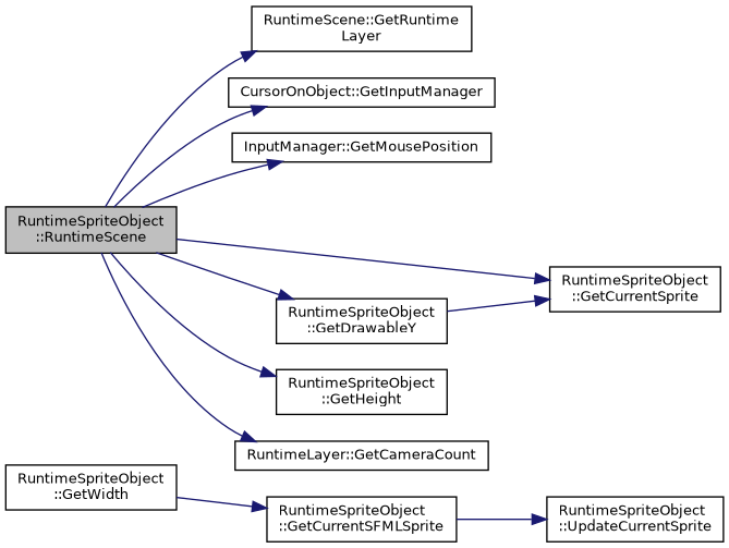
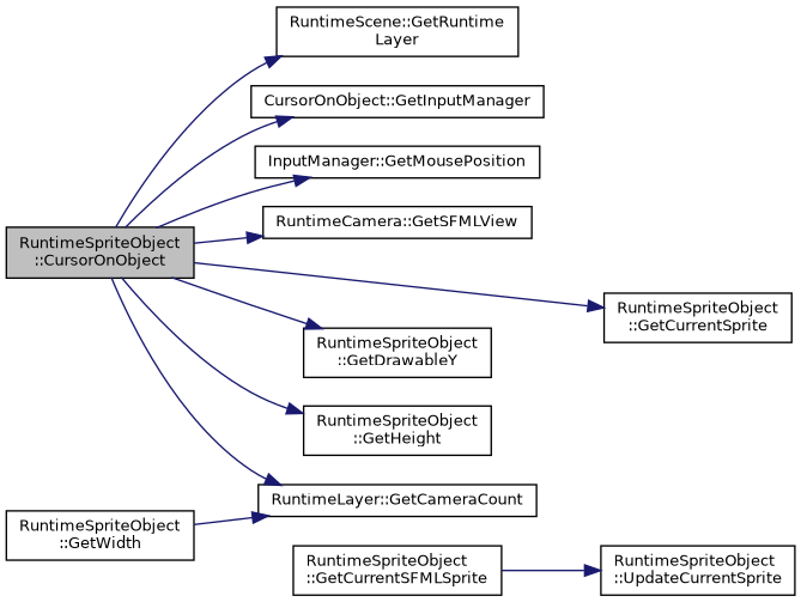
  digraph {
    rankdir=LR
    node [color=black fillcolor=white fontname=Helvetica fontsize=10 shape=record style=filled]
    edge [color=midnightblue fontname=Helvetica fontsize=10 labelfontname=Helvetica labelfontsize=10 style=solid]
-   n1 [fillcolor=grey75 fontcolor=black height=0.2 label="RuntimeSpriteObject\l::RuntimeScene" width=0.4]
+   n1 [fillcolor=grey75 fontcolor=black height=0.2 label="RuntimeSpriteObject\l::CursorOnObject" width=0.4]
    n2 [height=0.2 label="RuntimeScene::GetRuntime\lLayer" width=0.4]
    n3 [height=0.2 label="RuntimeLayer::GetCameraCount" width=0.4]
    n4 [height=0.2 label="CursorOnObject::GetInputManager" width=0.4]
    n5 [height=0.2 label="InputManager::GetMousePosition" width=0.4]
+   n6 [height=0.2 label="RuntimeCamera::GetSFMLView" width=0.4]
    n7 [height=0.2 label="RuntimeSpriteObject\l::GetCurrentSprite" width=0.4]
    n8 [height=0.2 label="RuntimeSpriteObject\l::GetDrawableY" width=0.4]
    n9 [height=0.2 label="RuntimeSpriteObject\l::GetHeight" width=0.4]
    n10 [height=0.2 label="RuntimeSpriteObject\l::GetWidth" width=0.4]
    n11 [height=0.2 label="RuntimeSpriteObject\l::GetCurrentSFMLSprite" width=0.4]
    n12 [height=0.2 label="RuntimeSpriteObject\l::UpdateCurrentSprite" width=0.4]
    n1 -> n2
    n1 -> n3
    n1 -> n4
    n1 -> n5
+   n1 -> n6
    n1 -> n7
    n1 -> n8
    n1 -> n9
-   n8 -> n7
-   n10 -> n11
+   n10 -> n3
    n11 -> n12
  }
